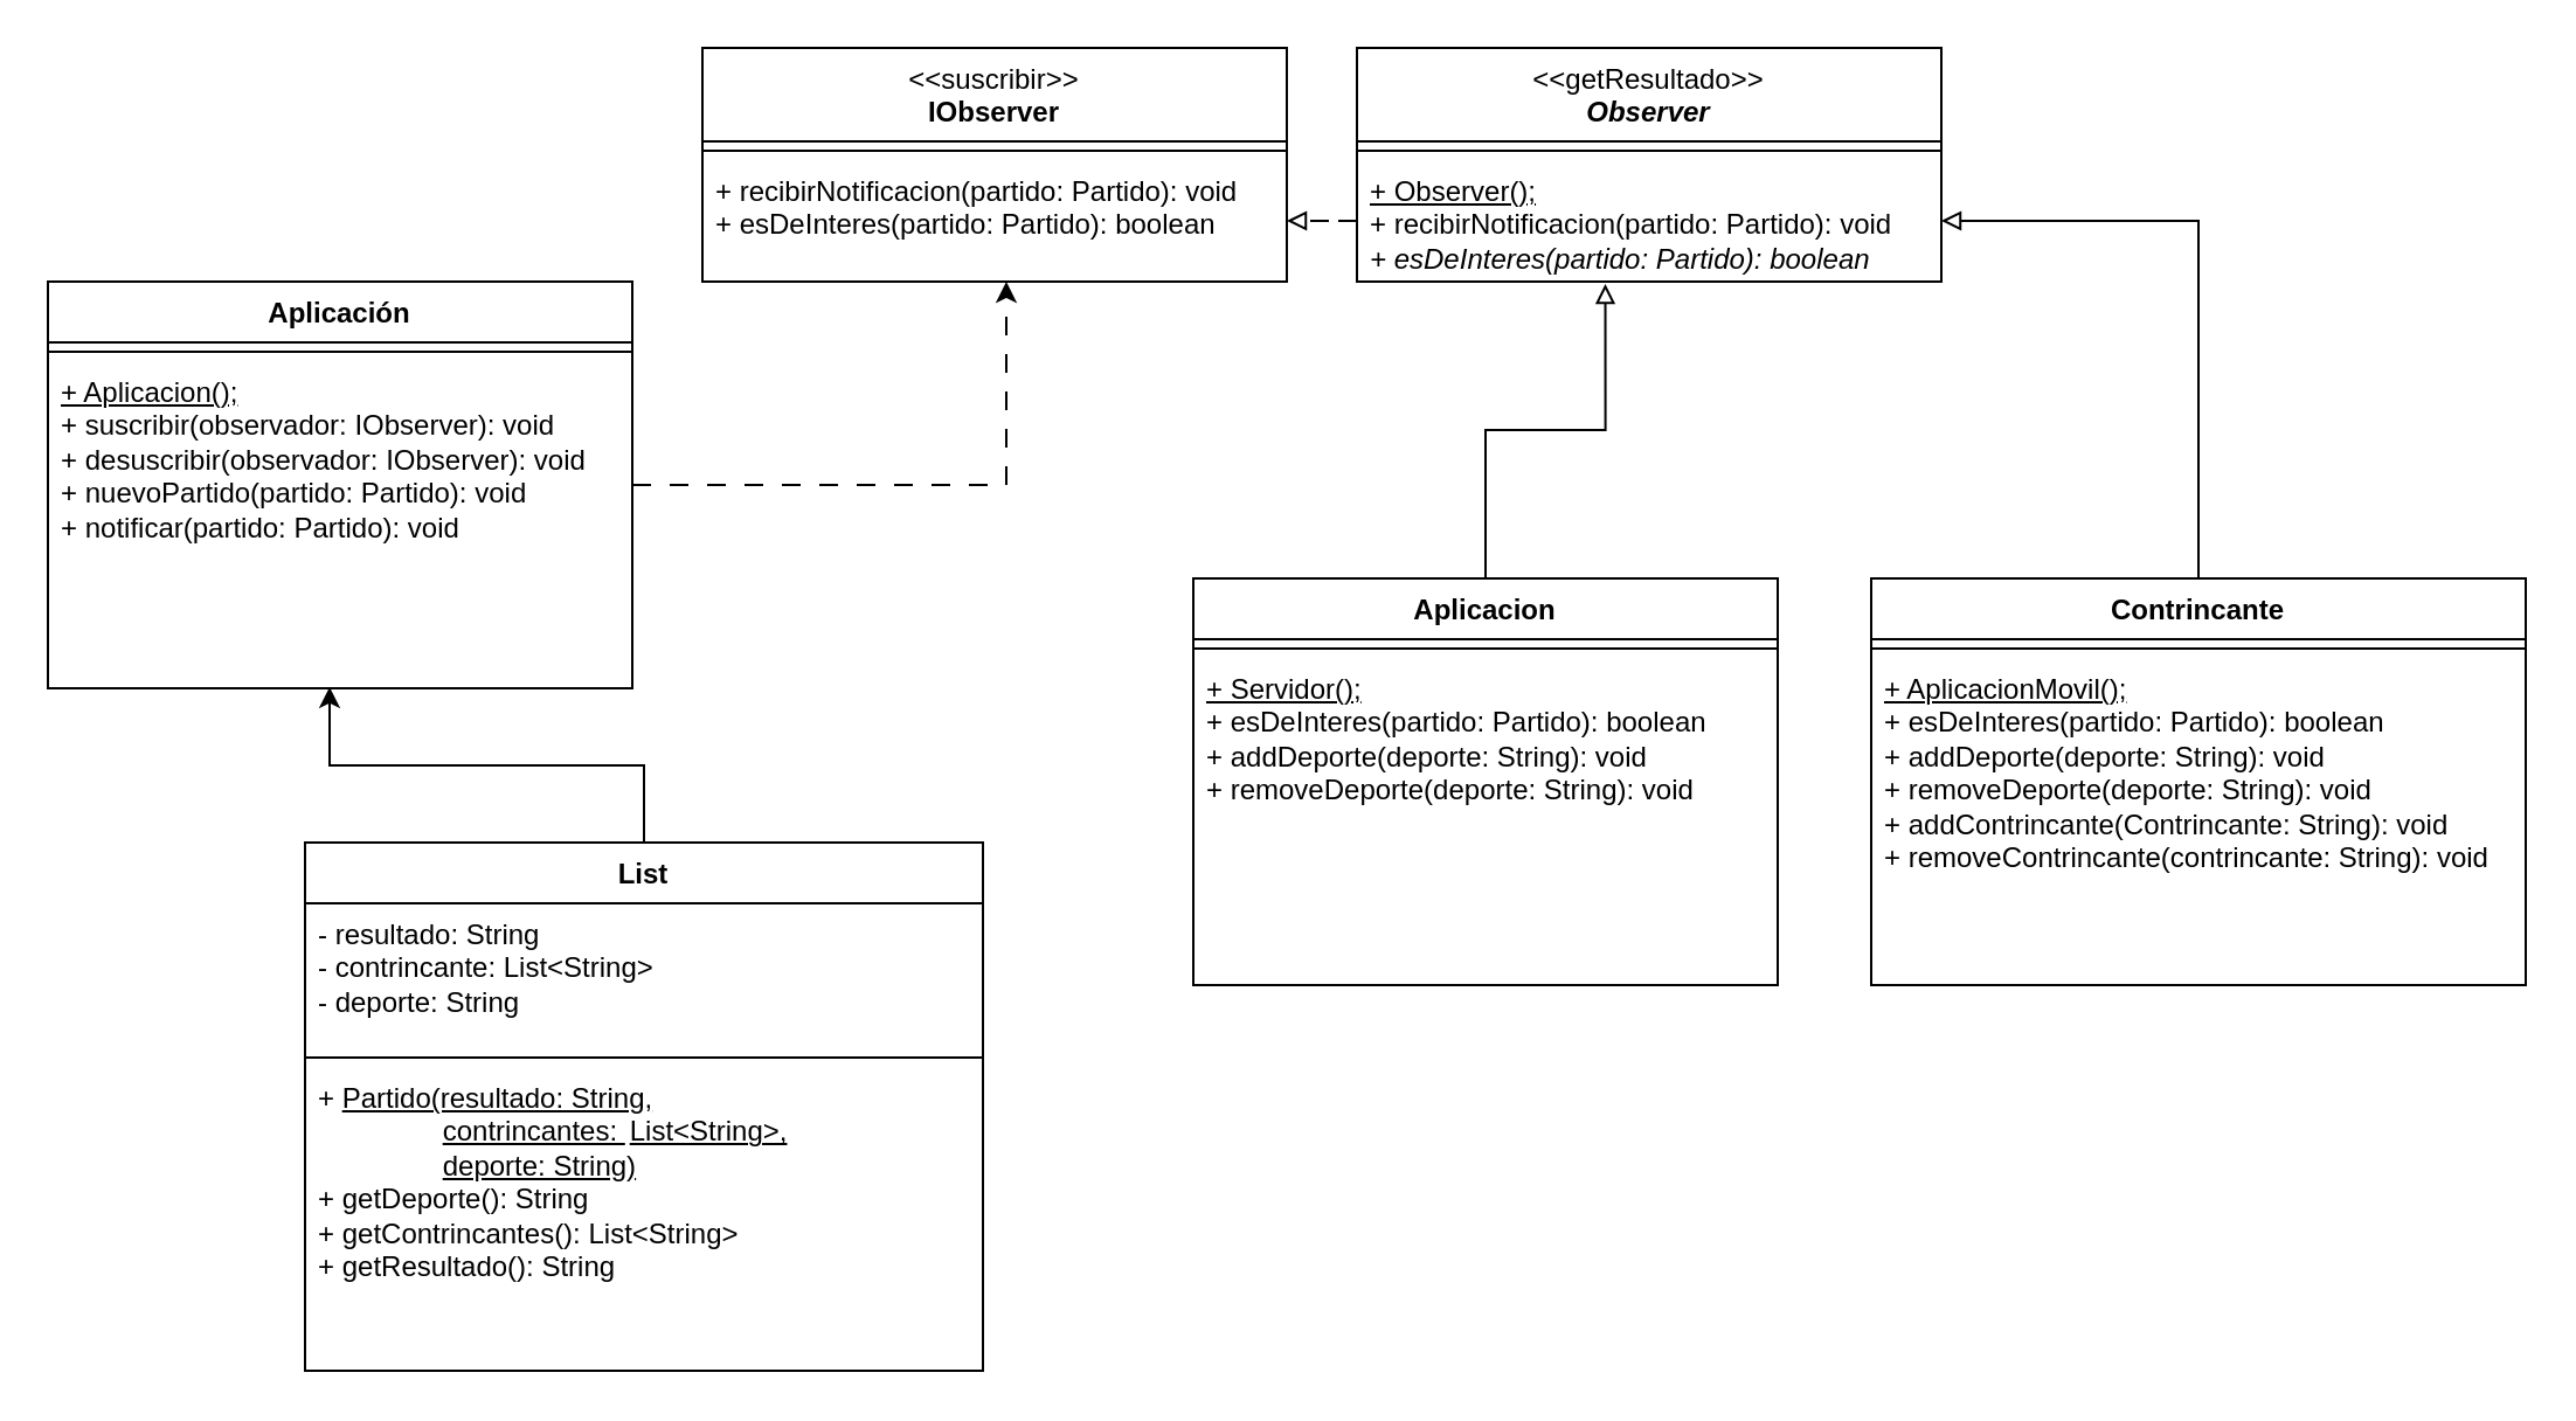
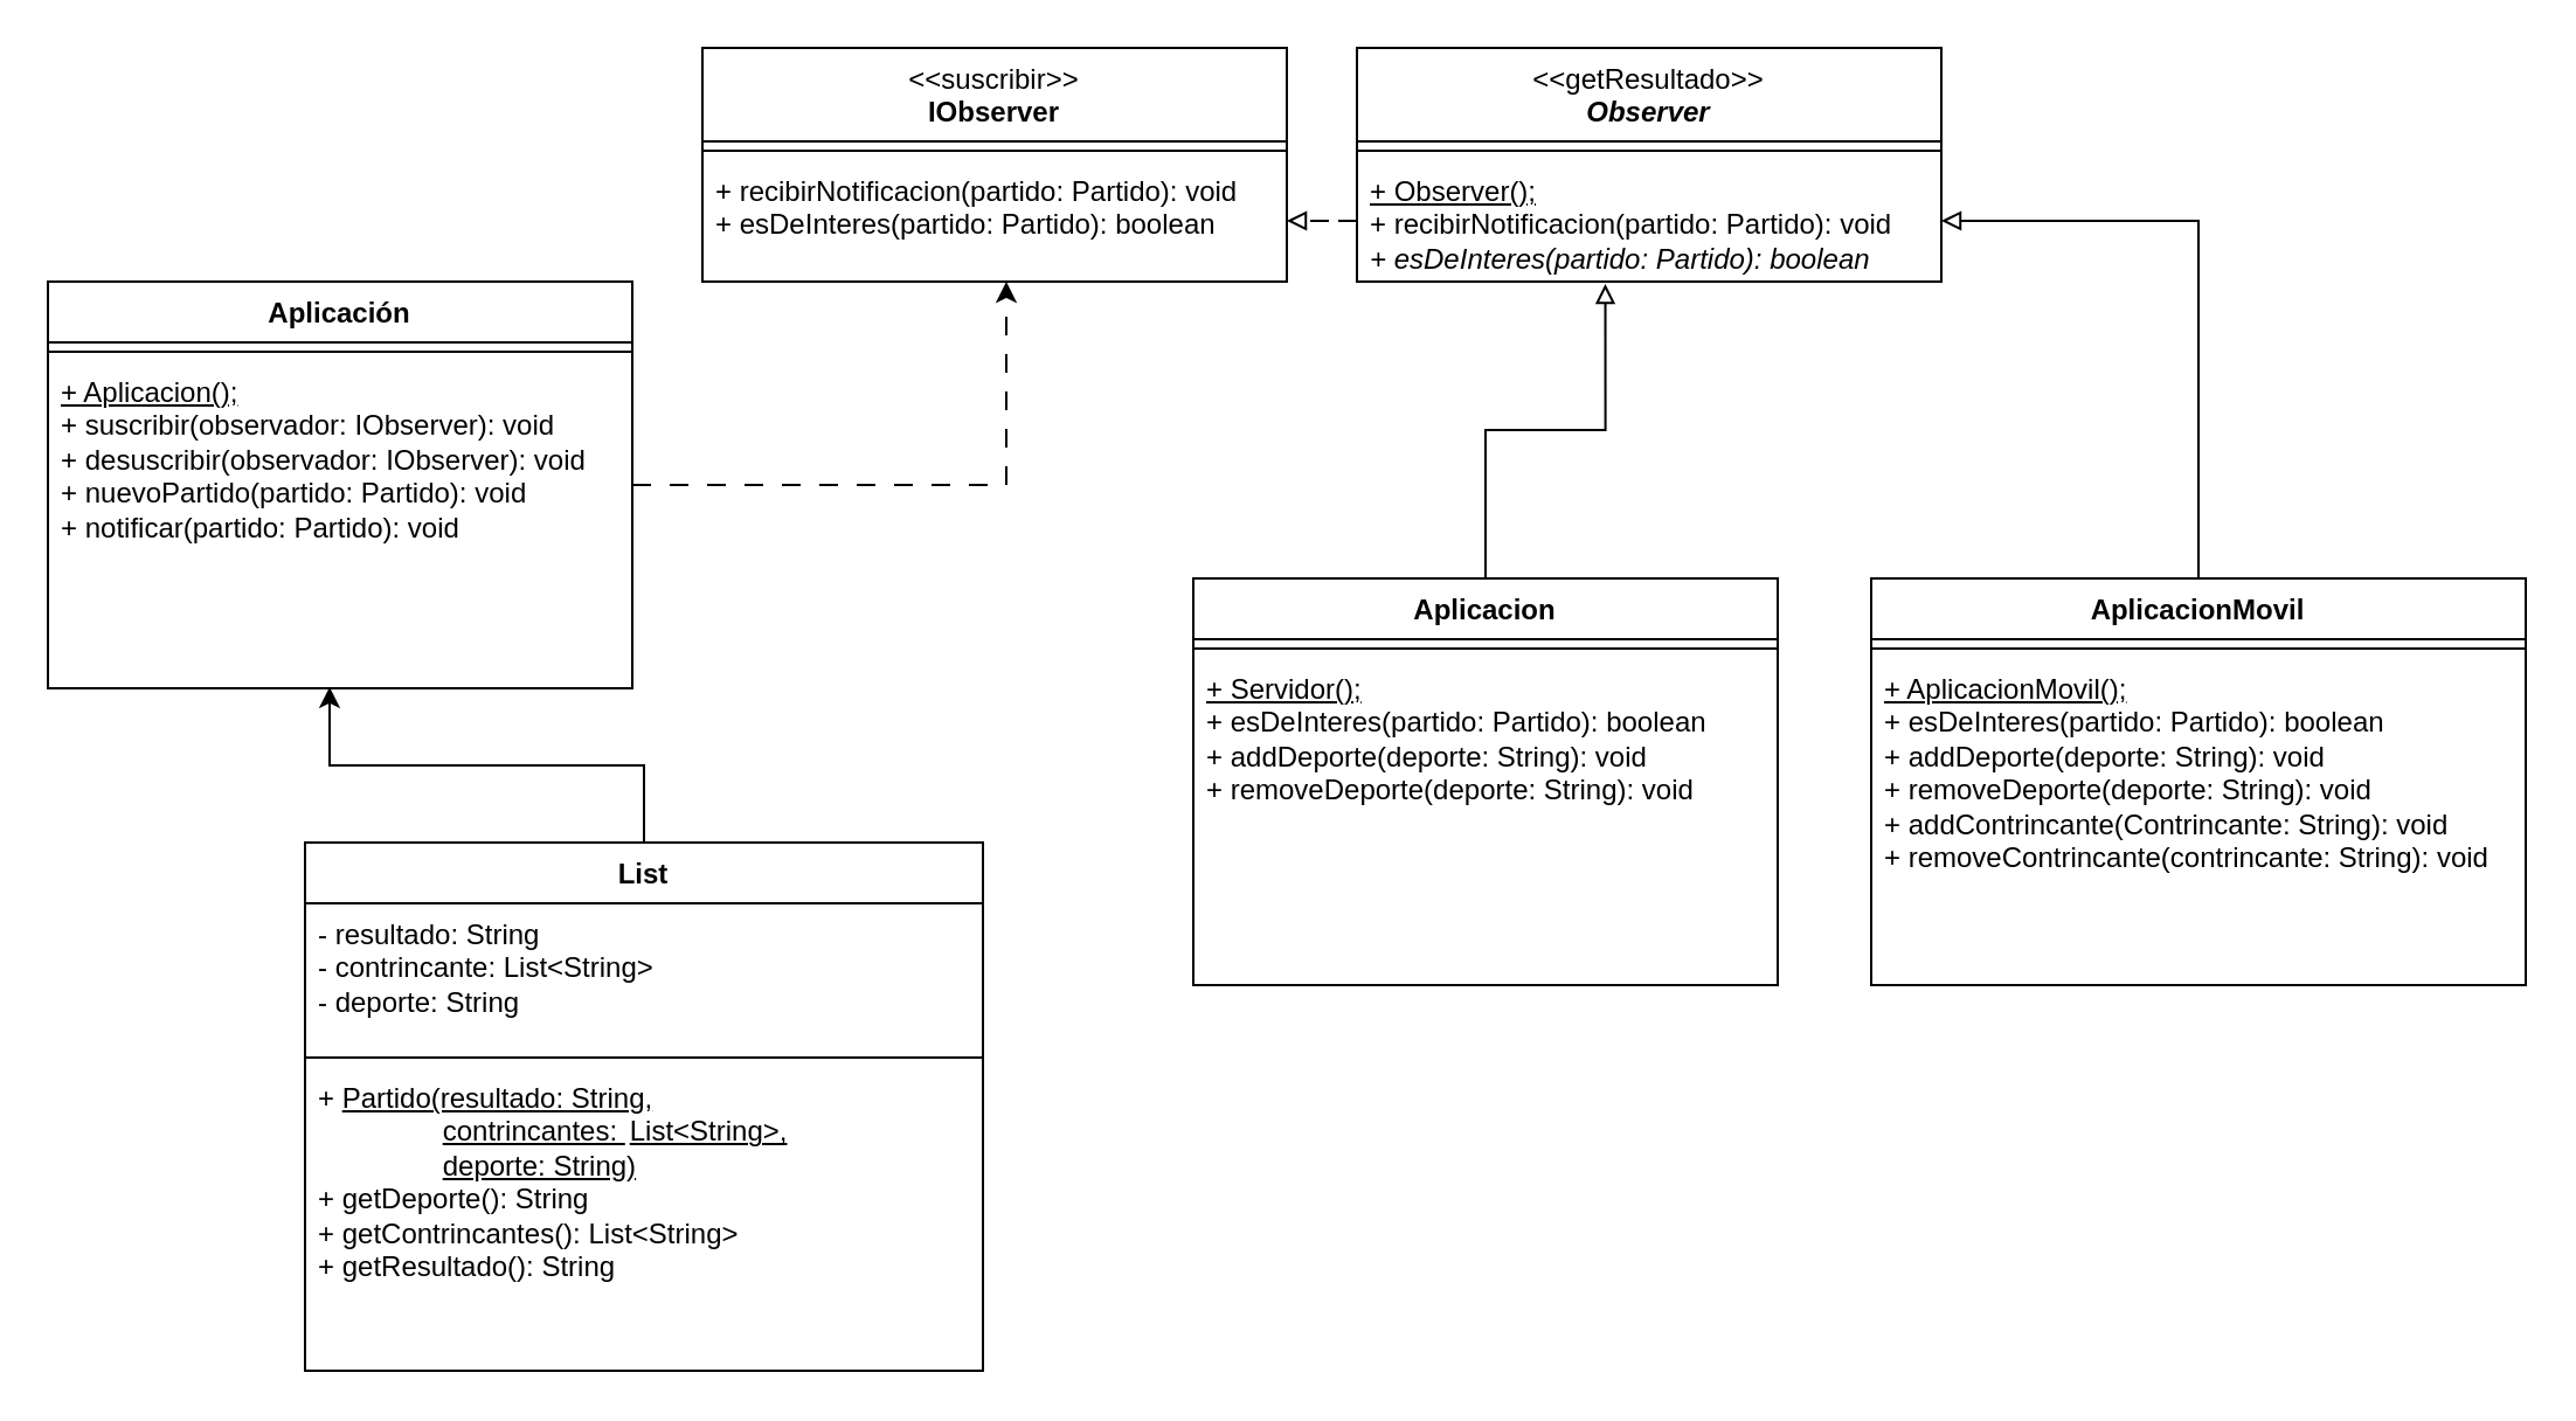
  <mxCell id="0" />
  <mxCell id="1" parent="0" />
  <mxCell id="2" value="Aplicación" style="swimlane;fontStyle=1;align=center;verticalAlign=top;childLayout=stackLayout;horizontal=1;startSize=26;horizontalStack=0;resizeParent=1;resizeParentMax=0;resizeLast=0;collapsible=1;marginBottom=0;whiteSpace=wrap;html=1;" parent="1" vertex="1"><mxGeometry x="20" y="120" width="250" height="174" as="geometry" /></mxCell>
  <mxCell id="3" value="" style="line;strokeWidth=1;fillColor=none;align=left;verticalAlign=middle;spacingTop=-1;spacingLeft=3;spacingRight=3;rotatable=0;labelPosition=right;points=[];portConstraint=eastwest;strokeColor=inherit;" parent="2" vertex="1"><mxGeometry y="26" width="250" height="8" as="geometry" /></mxCell>
  <mxCell id="4" value="&lt;div&gt;&lt;u&gt;+ Aplicacion();&lt;/u&gt;&lt;/div&gt;+ suscribir(observador: IObserver): void&lt;div&gt;+ desuscribir(observador:&amp;nbsp;&lt;span style=&quot;background-color: transparent; color: light-dark(rgb(0, 0, 0), rgb(255, 255, 255));&quot;&gt;IObserver&lt;/span&gt;&lt;span style=&quot;background-color: transparent; color: light-dark(rgb(0, 0, 0), rgb(255, 255, 255));&quot;&gt;): void&lt;/span&gt;&lt;/div&gt;&lt;div&gt;+ nuevoPartido(partido: Partido): void&lt;/div&gt;&lt;div&gt;+ notificar(partido: Partido): void&lt;/div&gt;" style="text;strokeColor=none;fillColor=none;align=left;verticalAlign=top;spacingLeft=4;spacingRight=4;overflow=hidden;rotatable=0;points=[[0,0.5],[1,0.5]];portConstraint=eastwest;whiteSpace=wrap;html=1;" parent="2" vertex="1"><mxGeometry y="34" width="250" height="140" as="geometry" /></mxCell>
  <mxCell id="5" value="&lt;div&gt;&lt;span style=&quot;font-weight: 400; background-color: transparent; color: light-dark(rgb(0, 0, 0), rgb(255, 255, 255));&quot;&gt;&amp;lt;&amp;lt;getResultado&amp;gt;&amp;gt;&lt;/span&gt;&lt;/div&gt;&lt;div&gt;&lt;i&gt;Observer&lt;/i&gt;&lt;/div&gt;" style="swimlane;fontStyle=1;align=center;verticalAlign=top;childLayout=stackLayout;horizontal=1;startSize=40;horizontalStack=0;resizeParent=1;resizeParentMax=0;resizeLast=0;collapsible=1;marginBottom=0;whiteSpace=wrap;html=1;" parent="1" vertex="1"><mxGeometry x="580" y="20" width="250" height="100" as="geometry" /></mxCell>
  <mxCell id="6" value="" style="line;strokeWidth=1;fillColor=none;align=left;verticalAlign=middle;spacingTop=-1;spacingLeft=3;spacingRight=3;rotatable=0;labelPosition=right;points=[];portConstraint=eastwest;strokeColor=inherit;" parent="5" vertex="1"><mxGeometry y="40" width="250" height="8" as="geometry" /></mxCell>
  <mxCell id="7" value="&lt;div&gt;&lt;u&gt;+ Observer();&lt;/u&gt;&lt;/div&gt;+ recibirNotificacion(partido: Partido): void&lt;br&gt;&lt;div&gt;&lt;i&gt;+ esDeInteres(partido: Partido): boolean&lt;/i&gt;&lt;/div&gt;" style="text;strokeColor=none;fillColor=none;align=left;verticalAlign=top;spacingLeft=4;spacingRight=4;overflow=hidden;rotatable=0;points=[[0,0.5],[1,0.5]];portConstraint=eastwest;whiteSpace=wrap;html=1;" parent="5" vertex="1"><mxGeometry y="48" width="250" height="52" as="geometry" /></mxCell>
  <mxCell id="8" value="&lt;div&gt;&lt;span style=&quot;font-weight: 400; background-color: transparent; color: light-dark(rgb(0, 0, 0), rgb(255, 255, 255));&quot;&gt;&amp;lt;&amp;lt;suscribir&amp;gt;&amp;gt;&lt;/span&gt;&lt;/div&gt;&lt;div&gt;IObserver&lt;/div&gt;" style="swimlane;fontStyle=1;align=center;verticalAlign=top;childLayout=stackLayout;horizontal=1;startSize=40;horizontalStack=0;resizeParent=1;resizeParentMax=0;resizeLast=0;collapsible=1;marginBottom=0;whiteSpace=wrap;html=1;" parent="1" vertex="1"><mxGeometry x="300" y="20" width="250" height="100" as="geometry" /></mxCell>
  <mxCell id="9" value="" style="line;strokeWidth=1;fillColor=none;align=left;verticalAlign=middle;spacingTop=-1;spacingLeft=3;spacingRight=3;rotatable=0;labelPosition=right;points=[];portConstraint=eastwest;strokeColor=inherit;" parent="8" vertex="1"><mxGeometry y="40" width="250" height="8" as="geometry" /></mxCell>
  <mxCell id="10" value="&lt;div&gt;&lt;span style=&quot;background-color: transparent; color: light-dark(rgb(0, 0, 0), rgb(255, 255, 255));&quot;&gt;+ recibirNotificacion(partido: Partido): void&lt;/span&gt;&lt;/div&gt;&lt;div&gt;+ esDeInteres(partido: Partido): boolean&lt;/div&gt;" style="text;strokeColor=none;fillColor=none;align=left;verticalAlign=top;spacingLeft=4;spacingRight=4;overflow=hidden;rotatable=0;points=[[0,0.5],[1,0.5]];portConstraint=eastwest;whiteSpace=wrap;html=1;" parent="8" vertex="1"><mxGeometry y="48" width="250" height="52" as="geometry" /></mxCell>
  <mxCell id="11" value="Aplicacion" style="swimlane;fontStyle=1;align=center;verticalAlign=top;childLayout=stackLayout;horizontal=1;startSize=26;horizontalStack=0;resizeParent=1;resizeParentMax=0;resizeLast=0;collapsible=1;marginBottom=0;whiteSpace=wrap;html=1;" parent="1" vertex="1"><mxGeometry x="510" y="247" width="250" height="174" as="geometry" /></mxCell>
  <mxCell id="12" value="" style="line;strokeWidth=1;fillColor=none;align=left;verticalAlign=middle;spacingTop=-1;spacingLeft=3;spacingRight=3;rotatable=0;labelPosition=right;points=[];portConstraint=eastwest;strokeColor=inherit;" parent="11" vertex="1"><mxGeometry y="26" width="250" height="8" as="geometry" /></mxCell>
  <mxCell id="13" value="&lt;div&gt;&lt;u&gt;+ Servidor();&lt;/u&gt;&lt;/div&gt;+ esDeInteres(partido: Partido): boolean&lt;br&gt;&lt;div&gt;+ addDeporte(deporte: String): void&lt;/div&gt;&lt;div&gt;+ removeDeporte(deporte: String): void&lt;/div&gt;" style="text;strokeColor=none;fillColor=none;align=left;verticalAlign=top;spacingLeft=4;spacingRight=4;overflow=hidden;rotatable=0;points=[[0,0.5],[1,0.5]];portConstraint=eastwest;whiteSpace=wrap;html=1;" parent="11" vertex="1"><mxGeometry y="34" width="250" height="140" as="geometry" /></mxCell>
  <mxCell id="14" style="edgeStyle=orthogonalEdgeStyle;rounded=0;orthogonalLoop=1;jettySize=auto;html=1;endArrow=block;endFill=0;" parent="1" source="15" target="7" edge="1"><mxGeometry relative="1" as="geometry" /></mxCell>
- <mxCell id="15" value="Contrincante" style="swimlane;fontStyle=1;align=center;verticalAlign=top;childLayout=stackLayout;horizontal=1;startSize=26;horizontalStack=0;resizeParent=1;resizeParentMax=0;resizeLast=0;collapsible=1;marginBottom=0;whiteSpace=wrap;html=1;" parent="1" vertex="1"><mxGeometry x="800" y="247" width="280" height="174" as="geometry" /></mxCell>
+ <mxCell id="15" value="AplicacionMovil" style="swimlane;fontStyle=1;align=center;verticalAlign=top;childLayout=stackLayout;horizontal=1;startSize=26;horizontalStack=0;resizeParent=1;resizeParentMax=0;resizeLast=0;collapsible=1;marginBottom=0;whiteSpace=wrap;html=1;" parent="1" vertex="1"><mxGeometry x="800" y="247" width="280" height="174" as="geometry" /></mxCell>
  <mxCell id="16" value="" style="line;strokeWidth=1;fillColor=none;align=left;verticalAlign=middle;spacingTop=-1;spacingLeft=3;spacingRight=3;rotatable=0;labelPosition=right;points=[];portConstraint=eastwest;strokeColor=inherit;" parent="15" vertex="1"><mxGeometry y="26" width="280" height="8" as="geometry" /></mxCell>
  <mxCell id="17" value="&lt;div&gt;&lt;u&gt;+ AplicacionMovil();&lt;/u&gt;&lt;/div&gt;+ esDeInteres(partido: Partido): boolean&lt;br&gt;&lt;div&gt;+ addDeporte(deporte: String): void&lt;/div&gt;&lt;div&gt;+ removeDeporte(deporte: String): void&lt;/div&gt;&lt;div&gt;&lt;div&gt;+ addContrincante(Contrincante: String): void&lt;/div&gt;&lt;div&gt;+ removeContrincante(contrincante: String): void&lt;/div&gt;&lt;/div&gt;" style="text;strokeColor=none;fillColor=none;align=left;verticalAlign=top;spacingLeft=4;spacingRight=4;overflow=hidden;rotatable=0;points=[[0,0.5],[1,0.5]];portConstraint=eastwest;whiteSpace=wrap;html=1;" parent="15" vertex="1"><mxGeometry y="34" width="280" height="140" as="geometry" /></mxCell>
  <mxCell id="18" value="List" style="swimlane;fontStyle=1;align=center;verticalAlign=top;childLayout=stackLayout;horizontal=1;startSize=26;horizontalStack=0;resizeParent=1;resizeParentMax=0;resizeLast=0;collapsible=1;marginBottom=0;whiteSpace=wrap;html=1;" parent="1" vertex="1"><mxGeometry x="130" y="360" width="290" height="226" as="geometry" /></mxCell>
  <mxCell id="19" value="- resultado: String&lt;div&gt;- contrincante: List&amp;lt;String&amp;gt;&lt;/div&gt;&lt;div&gt;- deporte: String&lt;/div&gt;" style="text;strokeColor=none;fillColor=none;align=left;verticalAlign=top;spacingLeft=4;spacingRight=4;overflow=hidden;rotatable=0;points=[[0,0.5],[1,0.5]];portConstraint=eastwest;whiteSpace=wrap;html=1;" parent="18" vertex="1"><mxGeometry y="26" width="290" height="62" as="geometry" /></mxCell>
  <mxCell id="20" value="" style="line;strokeWidth=1;fillColor=none;align=left;verticalAlign=middle;spacingTop=-1;spacingLeft=3;spacingRight=3;rotatable=0;labelPosition=right;points=[];portConstraint=eastwest;strokeColor=inherit;" parent="18" vertex="1"><mxGeometry y="88" width="290" height="8" as="geometry" /></mxCell>
  <mxCell id="21" value="&lt;div&gt;+ &lt;u&gt;Partido(resultado: String,&lt;/u&gt;&lt;/div&gt;&lt;div&gt;&lt;span style=&quot;white-space: pre;&quot;&gt;&#09;&lt;/span&gt;&lt;span style=&quot;white-space: pre;&quot;&gt;&#09;&lt;/span&gt;&lt;u&gt;contrincantes: &lt;span style=&quot;white-space: pre;&quot;&gt;&#09;&lt;/span&gt;List&amp;lt;String&amp;gt;,&lt;/u&gt;&lt;/div&gt;&lt;div&gt;&lt;span style=&quot;white-space: pre;&quot;&gt;&#09;&lt;/span&gt;&lt;span style=&quot;white-space: pre;&quot;&gt;&#09;&lt;/span&gt;&lt;u&gt;deporte: String)&lt;/u&gt;&lt;/div&gt;+ getDeporte(): String&lt;br&gt;&lt;div&gt;+ getContrincantes(): List&amp;lt;String&amp;gt;&lt;/div&gt;&lt;div&gt;+ getResultado(): String&lt;/div&gt;" style="text;strokeColor=none;fillColor=none;align=left;verticalAlign=top;spacingLeft=4;spacingRight=4;overflow=hidden;rotatable=0;points=[[0,0.5],[1,0.5]];portConstraint=eastwest;whiteSpace=wrap;html=1;" parent="18" vertex="1"><mxGeometry y="96" width="290" height="130" as="geometry" /></mxCell>
  <mxCell id="22" style="edgeStyle=orthogonalEdgeStyle;rounded=0;orthogonalLoop=1;jettySize=auto;html=1;entryX=0.52;entryY=1;entryDx=0;entryDy=0;entryPerimeter=0;dashed=1;dashPattern=8 8;" parent="1" source="2" target="10" edge="1"><mxGeometry relative="1" as="geometry" /></mxCell>
  <mxCell id="23" style="edgeStyle=orthogonalEdgeStyle;rounded=0;orthogonalLoop=1;jettySize=auto;html=1;entryX=1;entryY=0.5;entryDx=0;entryDy=0;endArrow=block;endFill=0;dashed=1;dashPattern=8 8;" parent="1" source="7" target="10" edge="1"><mxGeometry relative="1" as="geometry" /></mxCell>
  <mxCell id="24" style="edgeStyle=orthogonalEdgeStyle;rounded=0;orthogonalLoop=1;jettySize=auto;html=1;entryX=0.482;entryY=0.996;entryDx=0;entryDy=0;entryPerimeter=0;" parent="1" source="18" target="4" edge="1"><mxGeometry relative="1" as="geometry" /></mxCell>
  <mxCell id="25" style="edgeStyle=orthogonalEdgeStyle;rounded=0;orthogonalLoop=1;jettySize=auto;html=1;entryX=0.425;entryY=1.019;entryDx=0;entryDy=0;entryPerimeter=0;endArrow=block;endFill=0;" parent="1" source="11" target="7" edge="1"><mxGeometry relative="1" as="geometry" /></mxCell>
